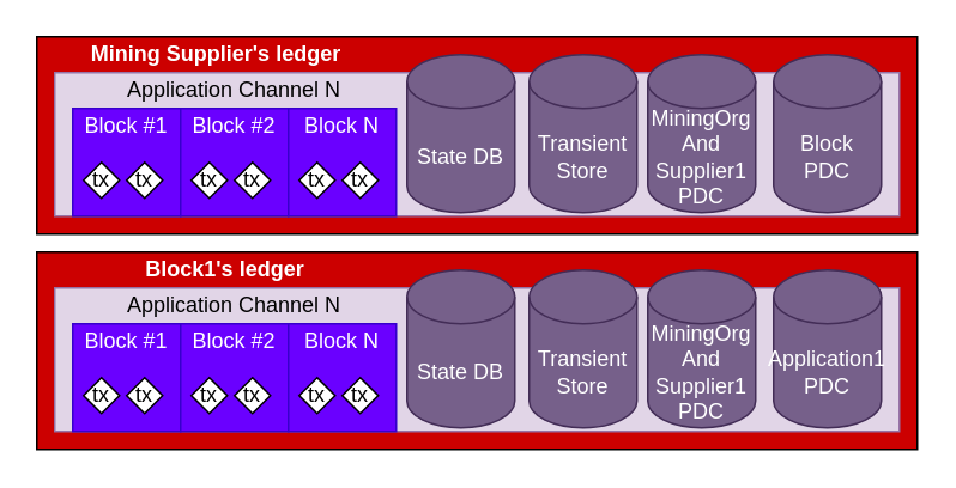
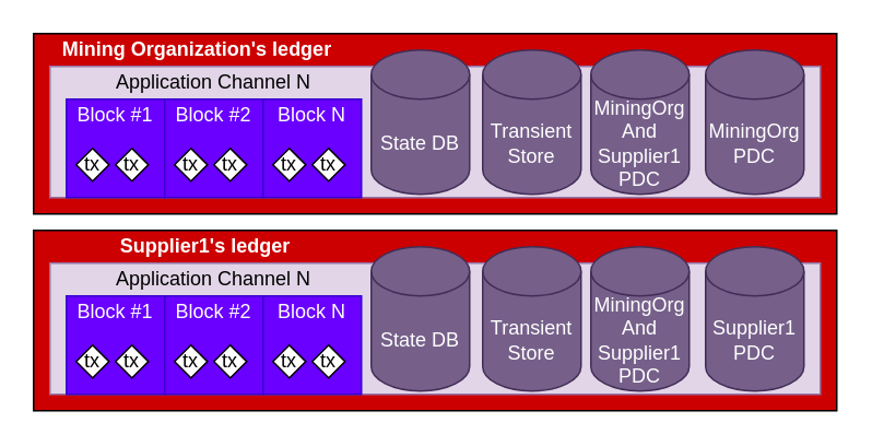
  <mxCell id="0" />
  <mxCell id="1" parent="0" />
  <mxCell id="2" value="" style="rounded=0;whiteSpace=wrap;html=1;fillColor=#CC0000;" vertex="1" parent="1"><mxGeometry x="20" y="20" width="490" height="110" as="geometry" /></mxCell>
- <mxCell id="3" value="Mining Supplier's ledger" style="text;html=1;strokeColor=none;fillColor=none;align=center;verticalAlign=middle;whiteSpace=wrap;rounded=0;fontColor=#FFFFFF;fontStyle=1" vertex="1" parent="1"><mxGeometry x="20" y="20" width="200" height="20" as="geometry" /></mxCell>
+ <mxCell id="3" value="Mining Organization's ledger" style="text;html=1;strokeColor=none;fillColor=none;align=center;verticalAlign=middle;whiteSpace=wrap;rounded=0;fontColor=#FFFFFF;fontStyle=1" vertex="1" parent="1"><mxGeometry x="20" y="20" width="200" height="20" as="geometry" /></mxCell>
  <mxCell id="4" value="" style="rounded=0;whiteSpace=wrap;html=1;fillColor=#e1d5e7;strokeColor=#9673a6;" vertex="1" parent="1"><mxGeometry x="30" y="40" width="470" height="80" as="geometry" /></mxCell>
  <mxCell id="5" value="Application Channel N" style="text;html=1;strokeColor=none;fillColor=none;align=center;verticalAlign=middle;whiteSpace=wrap;rounded=0;" vertex="1" parent="1"><mxGeometry x="40" y="40" width="180" height="20" as="geometry" /></mxCell>
  <mxCell id="6" value="" style="rounded=0;whiteSpace=wrap;html=1;fillColor=#6a00ff;strokeColor=#3700CC;fontColor=#ffffff;" vertex="1" parent="1"><mxGeometry x="40" y="60" width="60" height="60" as="geometry" /></mxCell>
  <mxCell id="7" value="Block #1" style="text;html=1;strokeColor=none;fillColor=none;align=center;verticalAlign=middle;whiteSpace=wrap;rounded=0;fontColor=#FFFFFF;" vertex="1" parent="1"><mxGeometry x="40" y="60" width="60" height="20" as="geometry" /></mxCell>
  <mxCell id="8" value="tx" style="rhombus;whiteSpace=wrap;html=1;" vertex="1" parent="1"><mxGeometry x="46" y="90" width="20" height="20" as="geometry" /></mxCell>
  <mxCell id="9" value="tx" style="rhombus;whiteSpace=wrap;html=1;" vertex="1" parent="1"><mxGeometry x="70" y="90" width="20" height="20" as="geometry" /></mxCell>
  <mxCell id="10" value="" style="rounded=0;whiteSpace=wrap;html=1;fillColor=#6a00ff;strokeColor=#3700CC;fontColor=#ffffff;" vertex="1" parent="1"><mxGeometry x="100" y="60" width="60" height="60" as="geometry" /></mxCell>
  <mxCell id="11" value="Block #2" style="text;html=1;strokeColor=none;fillColor=none;align=center;verticalAlign=middle;whiteSpace=wrap;rounded=0;fontColor=#FFFFFF;" vertex="1" parent="1"><mxGeometry x="100" y="60" width="60" height="20" as="geometry" /></mxCell>
  <mxCell id="12" value="tx" style="rhombus;whiteSpace=wrap;html=1;" vertex="1" parent="1"><mxGeometry x="106" y="90" width="20" height="20" as="geometry" /></mxCell>
  <mxCell id="13" value="tx" style="rhombus;whiteSpace=wrap;html=1;" vertex="1" parent="1"><mxGeometry x="130" y="90" width="20" height="20" as="geometry" /></mxCell>
  <mxCell id="14" value="" style="rounded=0;whiteSpace=wrap;html=1;fillColor=#6a00ff;strokeColor=#3700CC;fontColor=#ffffff;" vertex="1" parent="1"><mxGeometry x="160" y="60" width="60" height="60" as="geometry" /></mxCell>
  <mxCell id="15" value="Block N" style="text;html=1;strokeColor=none;fillColor=none;align=center;verticalAlign=middle;whiteSpace=wrap;rounded=0;fontColor=#FFFFFF;" vertex="1" parent="1"><mxGeometry x="160" y="60" width="60" height="20" as="geometry" /></mxCell>
  <mxCell id="16" value="tx" style="rhombus;whiteSpace=wrap;html=1;" vertex="1" parent="1"><mxGeometry x="166" y="90" width="20" height="20" as="geometry" /></mxCell>
  <mxCell id="17" value="tx" style="rhombus;whiteSpace=wrap;html=1;" vertex="1" parent="1"><mxGeometry x="190" y="90" width="20" height="20" as="geometry" /></mxCell>
  <mxCell id="18" value="State DB" style="shape=cylinder3;whiteSpace=wrap;html=1;boundedLbl=1;backgroundOutline=1;size=15;fillColor=#76608a;strokeColor=#432D57;fontColor=#ffffff;" vertex="1" parent="1"><mxGeometry x="226" y="30" width="60" height="88" as="geometry" /></mxCell>
  <mxCell id="19" value="Transient&lt;br&gt;Store" style="shape=cylinder3;whiteSpace=wrap;html=1;boundedLbl=1;backgroundOutline=1;size=15;fillColor=#76608a;strokeColor=#432D57;fontColor=#ffffff;" vertex="1" parent="1"><mxGeometry x="294" y="30" width="60" height="88" as="geometry" /></mxCell>
  <mxCell id="20" value="MiningOrg&lt;br&gt;And&lt;br&gt;Supplier1&lt;br&gt;PDC" style="shape=cylinder3;whiteSpace=wrap;html=1;boundedLbl=1;backgroundOutline=1;size=15;fillColor=#76608a;strokeColor=#432D57;fontColor=#ffffff;" vertex="1" parent="1"><mxGeometry x="360" y="30" width="60" height="88" as="geometry" /></mxCell>
- <mxCell id="21" value="Block&lt;br&gt;PDC" style="shape=cylinder3;whiteSpace=wrap;html=1;boundedLbl=1;backgroundOutline=1;size=15;fillColor=#76608a;strokeColor=#432D57;fontColor=#ffffff;" vertex="1" parent="1"><mxGeometry x="430" y="30" width="60" height="88" as="geometry" /></mxCell>
+ <mxCell id="21" value="MiningOrg&lt;br&gt;PDC" style="shape=cylinder3;whiteSpace=wrap;html=1;boundedLbl=1;backgroundOutline=1;size=15;fillColor=#76608a;strokeColor=#432D57;fontColor=#ffffff;" vertex="1" parent="1"><mxGeometry x="430" y="30" width="60" height="88" as="geometry" /></mxCell>
  <mxCell id="22" value="" style="rounded=0;whiteSpace=wrap;html=1;fillColor=#CC0000;" vertex="1" parent="1"><mxGeometry x="20" y="140" width="490" height="110" as="geometry" /></mxCell>
- <mxCell id="23" value="Block1's ledger" style="text;html=1;strokeColor=none;fillColor=none;align=center;verticalAlign=middle;whiteSpace=wrap;rounded=0;fontColor=#FFFFFF;fontStyle=1" vertex="1" parent="1"><mxGeometry x="30" y="140" width="190" height="20" as="geometry" /></mxCell>
+ <mxCell id="23" value="Supplier1's ledger" style="text;html=1;strokeColor=none;fillColor=none;align=center;verticalAlign=middle;whiteSpace=wrap;rounded=0;fontColor=#FFFFFF;fontStyle=1" vertex="1" parent="1"><mxGeometry x="30" y="140" width="190" height="20" as="geometry" /></mxCell>
  <mxCell id="24" value="" style="rounded=0;whiteSpace=wrap;html=1;fillColor=#e1d5e7;strokeColor=#9673a6;" vertex="1" parent="1"><mxGeometry x="30" y="160" width="470" height="80" as="geometry" /></mxCell>
  <mxCell id="25" value="Application Channel N" style="text;html=1;strokeColor=none;fillColor=none;align=center;verticalAlign=middle;whiteSpace=wrap;rounded=0;" vertex="1" parent="1"><mxGeometry x="40" y="160" width="180" height="20" as="geometry" /></mxCell>
  <mxCell id="26" value="" style="rounded=0;whiteSpace=wrap;html=1;fillColor=#6a00ff;strokeColor=#3700CC;fontColor=#ffffff;" vertex="1" parent="1"><mxGeometry x="40" y="180" width="60" height="60" as="geometry" /></mxCell>
  <mxCell id="27" value="Block #1" style="text;html=1;strokeColor=none;fillColor=none;align=center;verticalAlign=middle;whiteSpace=wrap;rounded=0;fontColor=#FFFFFF;" vertex="1" parent="1"><mxGeometry x="40" y="180" width="60" height="20" as="geometry" /></mxCell>
  <mxCell id="28" value="tx" style="rhombus;whiteSpace=wrap;html=1;" vertex="1" parent="1"><mxGeometry x="46" y="210" width="20" height="20" as="geometry" /></mxCell>
  <mxCell id="29" value="tx" style="rhombus;whiteSpace=wrap;html=1;" vertex="1" parent="1"><mxGeometry x="70" y="210" width="20" height="20" as="geometry" /></mxCell>
  <mxCell id="30" value="" style="rounded=0;whiteSpace=wrap;html=1;fillColor=#6a00ff;strokeColor=#3700CC;fontColor=#ffffff;" vertex="1" parent="1"><mxGeometry x="100" y="180" width="60" height="60" as="geometry" /></mxCell>
  <mxCell id="31" value="Block #2" style="text;html=1;strokeColor=none;fillColor=none;align=center;verticalAlign=middle;whiteSpace=wrap;rounded=0;fontColor=#FFFFFF;" vertex="1" parent="1"><mxGeometry x="100" y="180" width="60" height="20" as="geometry" /></mxCell>
  <mxCell id="32" value="tx" style="rhombus;whiteSpace=wrap;html=1;" vertex="1" parent="1"><mxGeometry x="106" y="210" width="20" height="20" as="geometry" /></mxCell>
  <mxCell id="33" value="tx" style="rhombus;whiteSpace=wrap;html=1;" vertex="1" parent="1"><mxGeometry x="130" y="210" width="20" height="20" as="geometry" /></mxCell>
  <mxCell id="34" value="" style="rounded=0;whiteSpace=wrap;html=1;fillColor=#6a00ff;strokeColor=#3700CC;fontColor=#ffffff;" vertex="1" parent="1"><mxGeometry x="160" y="180" width="60" height="60" as="geometry" /></mxCell>
  <mxCell id="35" value="Block N" style="text;html=1;strokeColor=none;fillColor=none;align=center;verticalAlign=middle;whiteSpace=wrap;rounded=0;fontColor=#FFFFFF;" vertex="1" parent="1"><mxGeometry x="160" y="180" width="60" height="20" as="geometry" /></mxCell>
  <mxCell id="36" value="tx" style="rhombus;whiteSpace=wrap;html=1;" vertex="1" parent="1"><mxGeometry x="166" y="210" width="20" height="20" as="geometry" /></mxCell>
  <mxCell id="37" value="tx" style="rhombus;whiteSpace=wrap;html=1;" vertex="1" parent="1"><mxGeometry x="190" y="210" width="20" height="20" as="geometry" /></mxCell>
  <mxCell id="38" value="State DB" style="shape=cylinder3;whiteSpace=wrap;html=1;boundedLbl=1;backgroundOutline=1;size=15;fillColor=#76608a;strokeColor=#432D57;fontColor=#ffffff;" vertex="1" parent="1"><mxGeometry x="226" y="150" width="60" height="88" as="geometry" /></mxCell>
  <mxCell id="39" value="Transient&lt;br&gt;Store" style="shape=cylinder3;whiteSpace=wrap;html=1;boundedLbl=1;backgroundOutline=1;size=15;fillColor=#76608a;strokeColor=#432D57;fontColor=#ffffff;" vertex="1" parent="1"><mxGeometry x="294" y="150" width="60" height="88" as="geometry" /></mxCell>
  <mxCell id="40" value="MiningOrg&lt;br&gt;And&lt;br&gt;Supplier1&lt;br&gt;PDC" style="shape=cylinder3;whiteSpace=wrap;html=1;boundedLbl=1;backgroundOutline=1;size=15;fillColor=#76608a;strokeColor=#432D57;fontColor=#ffffff;" vertex="1" parent="1"><mxGeometry x="360" y="150" width="60" height="88" as="geometry" /></mxCell>
- <mxCell id="41" value="Application1&lt;br&gt;PDC" style="shape=cylinder3;whiteSpace=wrap;html=1;boundedLbl=1;backgroundOutline=1;size=15;fillColor=#76608a;strokeColor=#432D57;fontColor=#ffffff;" vertex="1" parent="1"><mxGeometry x="430" y="150" width="60" height="88" as="geometry" /></mxCell>
+ <mxCell id="41" value="Supplier1&lt;br&gt;PDC" style="shape=cylinder3;whiteSpace=wrap;html=1;boundedLbl=1;backgroundOutline=1;size=15;fillColor=#76608a;strokeColor=#432D57;fontColor=#ffffff;" vertex="1" parent="1"><mxGeometry x="430" y="150" width="60" height="88" as="geometry" /></mxCell>
